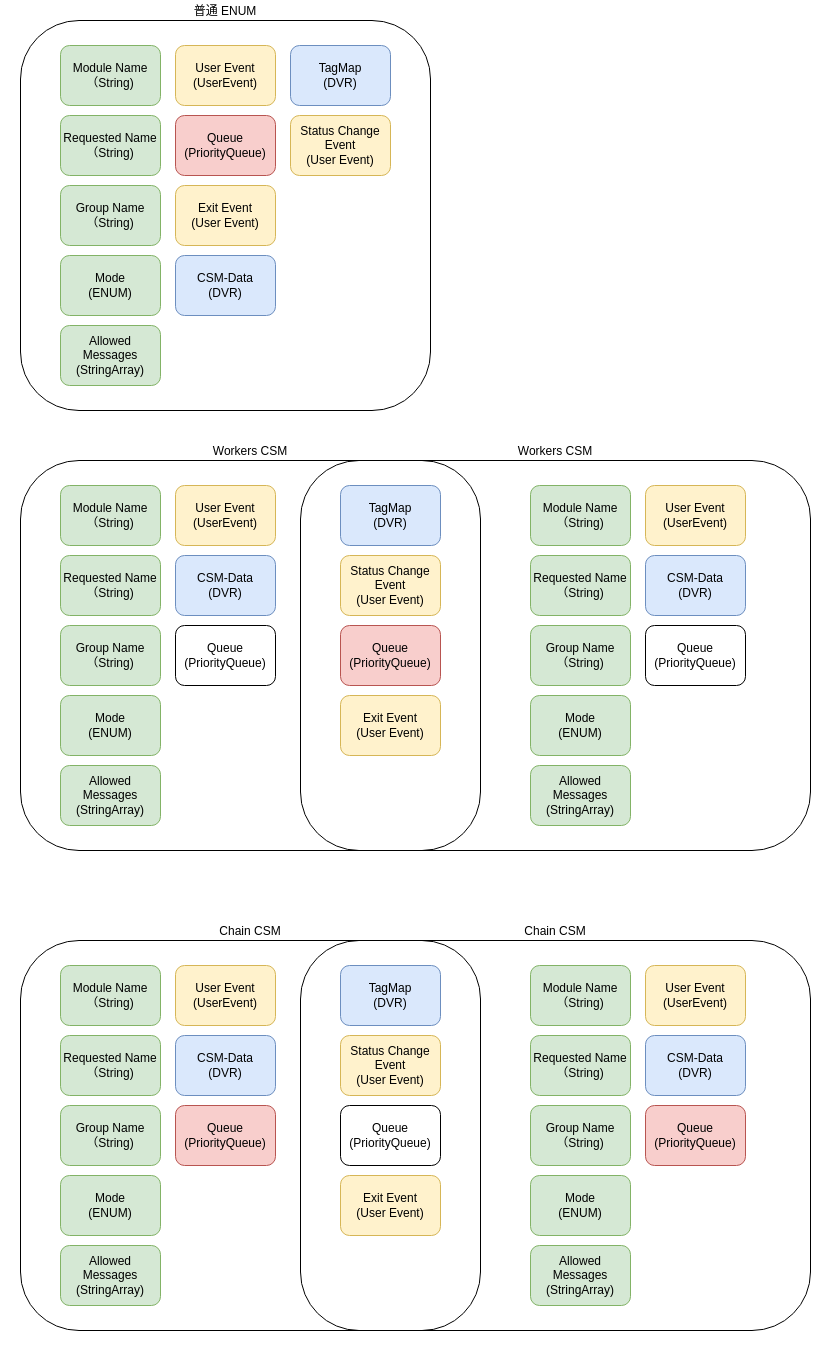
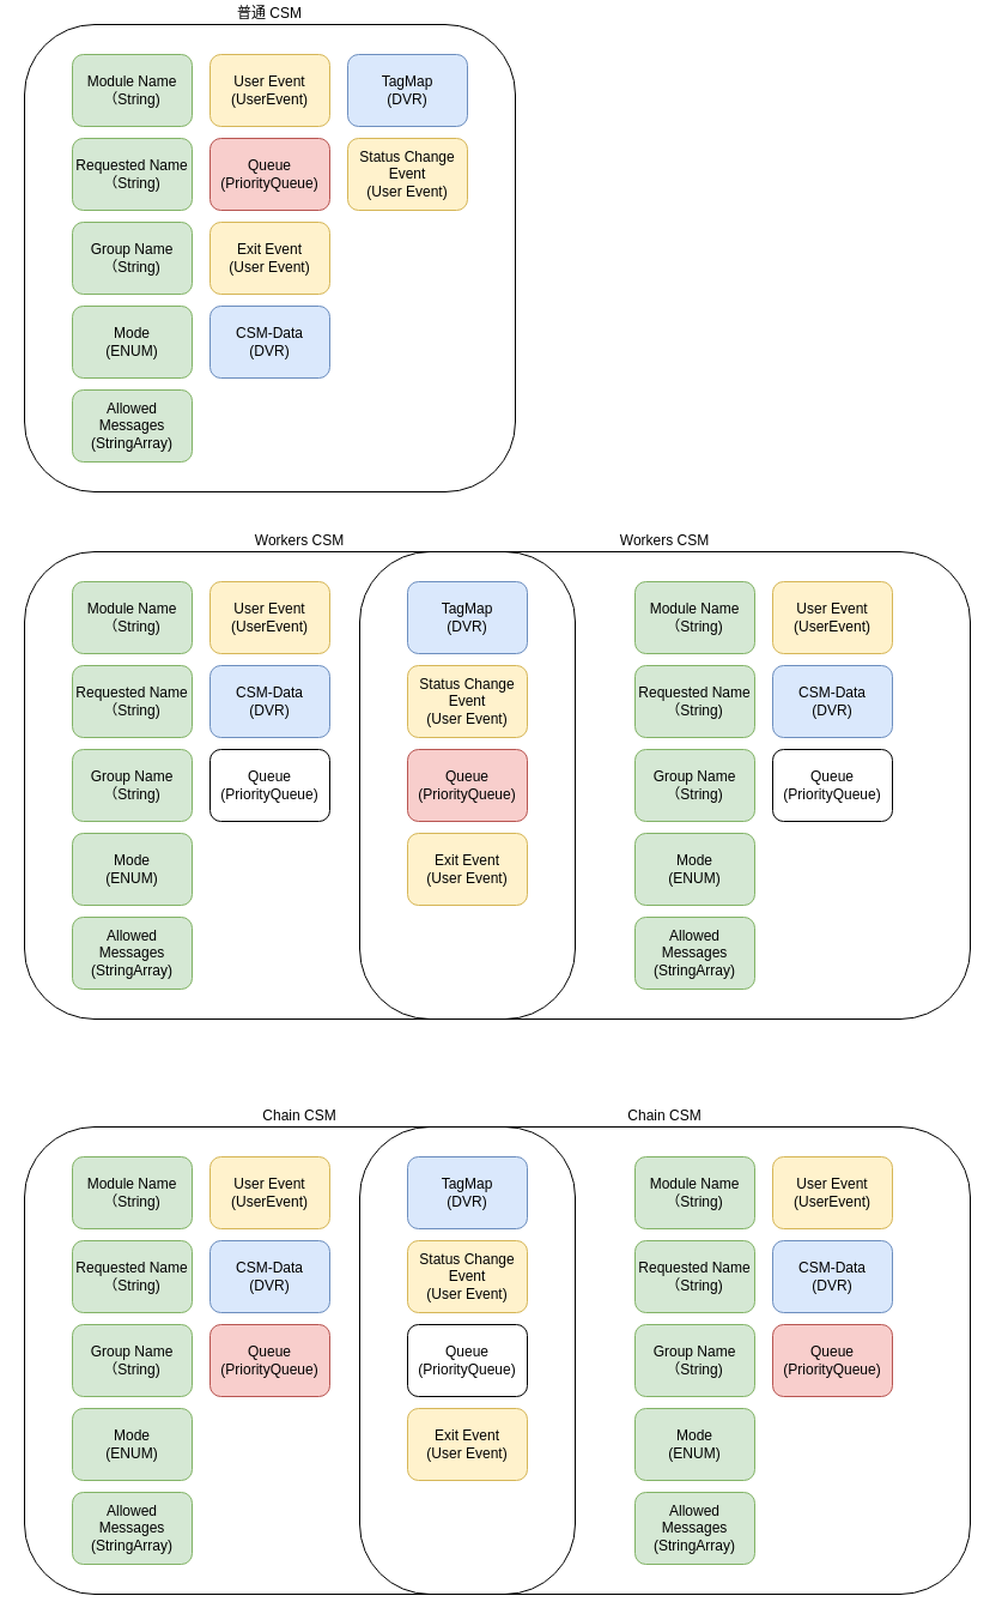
  <mxCell id="0" />
  <mxCell id="1" parent="0" />
  <mxCell id="2" value="Workers CSM" style="rounded=1;whiteSpace=wrap;html=1;labelPosition=center;verticalLabelPosition=top;align=center;verticalAlign=bottom;fillColor=none;" parent="1" vertex="1"><mxGeometry x="20" y="460" width="460" height="390" as="geometry" /></mxCell>
  <mxCell id="3" value="Workers CSM" style="rounded=1;whiteSpace=wrap;html=1;labelPosition=center;verticalLabelPosition=top;align=center;verticalAlign=bottom;fillColor=none;" parent="1" vertex="1"><mxGeometry x="300" y="460" width="510" height="390" as="geometry" /></mxCell>
  <mxCell id="4" value="Chain CSM" style="rounded=1;whiteSpace=wrap;html=1;labelPosition=center;verticalLabelPosition=top;align=center;verticalAlign=bottom;fillColor=none;" parent="1" vertex="1"><mxGeometry x="20" y="940" width="460" height="390" as="geometry" /></mxCell>
  <mxCell id="5" value="Chain CSM" style="rounded=1;whiteSpace=wrap;html=1;labelPosition=center;verticalLabelPosition=top;align=center;verticalAlign=bottom;fillColor=none;" parent="1" vertex="1"><mxGeometry x="300" y="940" width="510" height="390" as="geometry" /></mxCell>
- <mxCell id="6" value="普通 ENUM" style="rounded=1;whiteSpace=wrap;html=1;labelPosition=center;verticalLabelPosition=top;align=center;verticalAlign=bottom;" parent="1" vertex="1"><mxGeometry x="20" y="20" width="410" height="390" as="geometry" /></mxCell>
+ <mxCell id="6" value="普通 CSM" style="rounded=1;whiteSpace=wrap;html=1;labelPosition=center;verticalLabelPosition=top;align=center;verticalAlign=bottom;" parent="1" vertex="1"><mxGeometry x="20" y="20" width="410" height="390" as="geometry" /></mxCell>
  <mxCell id="7" value="Queue&lt;br&gt;(PriorityQueue)" style="rounded=1;whiteSpace=wrap;html=1;fillColor=#f8cecc;strokeColor=#b85450;" parent="1" vertex="1"><mxGeometry x="175" y="115" width="100" height="60" as="geometry" /></mxCell>
  <mxCell id="8" value="User Event&lt;br&gt;(UserEvent)" style="rounded=1;whiteSpace=wrap;html=1;fillColor=#fff2cc;strokeColor=#d6b656;" parent="1" vertex="1"><mxGeometry x="175" y="45" width="100" height="60" as="geometry" /></mxCell>
  <mxCell id="9" value="Status Change Event&lt;br&gt;(User Event)" style="rounded=1;whiteSpace=wrap;html=1;fillColor=#fff2cc;strokeColor=#d6b656;" parent="1" vertex="1"><mxGeometry x="290" y="115" width="100" height="60" as="geometry" /></mxCell>
  <mxCell id="10" value="TagMap&lt;br&gt;(DVR)" style="rounded=1;whiteSpace=wrap;html=1;fillColor=#dae8fc;strokeColor=#6c8ebf;" parent="1" vertex="1"><mxGeometry x="290" y="45" width="100" height="60" as="geometry" /></mxCell>
  <mxCell id="11" value="CSM-Data&lt;br&gt;(DVR)" style="rounded=1;whiteSpace=wrap;html=1;fillColor=#dae8fc;strokeColor=#6c8ebf;" parent="1" vertex="1"><mxGeometry x="175" y="255" width="100" height="60" as="geometry" /></mxCell>
  <mxCell id="12" value="Exit Event&lt;br&gt;(User Event)" style="rounded=1;whiteSpace=wrap;html=1;fillColor=#fff2cc;strokeColor=#d6b656;" parent="1" vertex="1"><mxGeometry x="175" y="185" width="100" height="60" as="geometry" /></mxCell>
  <mxCell id="13" value="Allowed Messages&lt;br&gt;(StringArray)" style="rounded=1;whiteSpace=wrap;html=1;fillColor=#d5e8d4;strokeColor=#82b366;" parent="1" vertex="1"><mxGeometry x="60" y="325" width="100" height="60" as="geometry" /></mxCell>
  <mxCell id="14" value="Module Name&lt;br&gt;（String)" style="rounded=1;whiteSpace=wrap;html=1;fillColor=#d5e8d4;strokeColor=#82b366;" parent="1" vertex="1"><mxGeometry x="60" y="45" width="100" height="60" as="geometry" /></mxCell>
  <mxCell id="15" value="Requested Name（String)" style="rounded=1;whiteSpace=wrap;html=1;fillColor=#d5e8d4;strokeColor=#82b366;" parent="1" vertex="1"><mxGeometry x="60" y="115" width="100" height="60" as="geometry" /></mxCell>
  <mxCell id="16" value="Group Name&lt;br&gt;（String)" style="rounded=1;whiteSpace=wrap;html=1;fillColor=#d5e8d4;strokeColor=#82b366;" parent="1" vertex="1"><mxGeometry x="60" y="185" width="100" height="60" as="geometry" /></mxCell>
  <mxCell id="17" value="Mode&lt;br&gt;(ENUM)" style="rounded=1;whiteSpace=wrap;html=1;fillColor=#d5e8d4;strokeColor=#82b366;" parent="1" vertex="1"><mxGeometry x="60" y="255" width="100" height="60" as="geometry" /></mxCell>
  <mxCell id="18" value="Queue&lt;br&gt;(PriorityQueue)" style="rounded=1;whiteSpace=wrap;html=1;fillColor=#f8cecc;strokeColor=#b85450;" parent="1" vertex="1"><mxGeometry x="340" y="625" width="100" height="60" as="geometry" /></mxCell>
  <mxCell id="19" value="User Event&lt;br&gt;(UserEvent)" style="rounded=1;whiteSpace=wrap;html=1;fillColor=#fff2cc;strokeColor=#d6b656;" parent="1" vertex="1"><mxGeometry x="175" y="485" width="100" height="60" as="geometry" /></mxCell>
  <mxCell id="20" value="Status Change Event&lt;br&gt;(User Event)" style="rounded=1;whiteSpace=wrap;html=1;fillColor=#fff2cc;strokeColor=#d6b656;" parent="1" vertex="1"><mxGeometry x="340" y="555" width="100" height="60" as="geometry" /></mxCell>
  <mxCell id="21" value="TagMap&lt;br&gt;(DVR)" style="rounded=1;whiteSpace=wrap;html=1;fillColor=#dae8fc;strokeColor=#6c8ebf;" parent="1" vertex="1"><mxGeometry x="340" y="485" width="100" height="60" as="geometry" /></mxCell>
  <mxCell id="22" value="CSM-Data&lt;br&gt;(DVR)" style="rounded=1;whiteSpace=wrap;html=1;fillColor=#dae8fc;strokeColor=#6c8ebf;" parent="1" vertex="1"><mxGeometry x="175" y="555" width="100" height="60" as="geometry" /></mxCell>
  <mxCell id="23" value="Exit Event&lt;br&gt;(User Event)" style="rounded=1;whiteSpace=wrap;html=1;fillColor=#fff2cc;strokeColor=#d6b656;" parent="1" vertex="1"><mxGeometry x="340" y="695" width="100" height="60" as="geometry" /></mxCell>
  <mxCell id="24" value="Allowed Messages&lt;br&gt;(StringArray)" style="rounded=1;whiteSpace=wrap;html=1;fillColor=#d5e8d4;strokeColor=#82b366;" parent="1" vertex="1"><mxGeometry x="60" y="765" width="100" height="60" as="geometry" /></mxCell>
  <mxCell id="25" value="Module Name&lt;br&gt;（String)" style="rounded=1;whiteSpace=wrap;html=1;fillColor=#d5e8d4;strokeColor=#82b366;" parent="1" vertex="1"><mxGeometry x="60" y="485" width="100" height="60" as="geometry" /></mxCell>
  <mxCell id="26" value="Requested Name（String)" style="rounded=1;whiteSpace=wrap;html=1;fillColor=#d5e8d4;strokeColor=#82b366;" parent="1" vertex="1"><mxGeometry x="60" y="555" width="100" height="60" as="geometry" /></mxCell>
  <mxCell id="27" value="Group Name&lt;br&gt;（String)" style="rounded=1;whiteSpace=wrap;html=1;fillColor=#d5e8d4;strokeColor=#82b366;" parent="1" vertex="1"><mxGeometry x="60" y="625" width="100" height="60" as="geometry" /></mxCell>
  <mxCell id="28" value="Mode&lt;br&gt;(ENUM)" style="rounded=1;whiteSpace=wrap;html=1;fillColor=#d5e8d4;strokeColor=#82b366;" parent="1" vertex="1"><mxGeometry x="60" y="695" width="100" height="60" as="geometry" /></mxCell>
  <mxCell id="29" value="User Event&lt;br&gt;(UserEvent)" style="rounded=1;whiteSpace=wrap;html=1;fillColor=#fff2cc;strokeColor=#d6b656;" parent="1" vertex="1"><mxGeometry x="645" y="485" width="100" height="60" as="geometry" /></mxCell>
  <mxCell id="30" value="CSM-Data&lt;br&gt;(DVR)" style="rounded=1;whiteSpace=wrap;html=1;fillColor=#dae8fc;strokeColor=#6c8ebf;" parent="1" vertex="1"><mxGeometry x="645" y="555" width="100" height="60" as="geometry" /></mxCell>
  <mxCell id="31" value="Allowed Messages&lt;br&gt;(StringArray)" style="rounded=1;whiteSpace=wrap;html=1;fillColor=#d5e8d4;strokeColor=#82b366;" parent="1" vertex="1"><mxGeometry x="530" y="765" width="100" height="60" as="geometry" /></mxCell>
  <mxCell id="32" value="Module Name&lt;br&gt;（String)" style="rounded=1;whiteSpace=wrap;html=1;fillColor=#d5e8d4;strokeColor=#82b366;" parent="1" vertex="1"><mxGeometry x="530" y="485" width="100" height="60" as="geometry" /></mxCell>
  <mxCell id="33" value="Requested Name（String)" style="rounded=1;whiteSpace=wrap;html=1;fillColor=#d5e8d4;strokeColor=#82b366;" parent="1" vertex="1"><mxGeometry x="530" y="555" width="100" height="60" as="geometry" /></mxCell>
  <mxCell id="34" value="Group Name&lt;br&gt;（String)" style="rounded=1;whiteSpace=wrap;html=1;fillColor=#d5e8d4;strokeColor=#82b366;" parent="1" vertex="1"><mxGeometry x="530" y="625" width="100" height="60" as="geometry" /></mxCell>
  <mxCell id="35" value="Mode&lt;br&gt;(ENUM)" style="rounded=1;whiteSpace=wrap;html=1;fillColor=#d5e8d4;strokeColor=#82b366;" parent="1" vertex="1"><mxGeometry x="530" y="695" width="100" height="60" as="geometry" /></mxCell>
  <mxCell id="36" value="Queue&lt;br&gt;(PriorityQueue)" style="rounded=1;whiteSpace=wrap;html=1;fillColor=#f8cecc;strokeColor=#b85450;" parent="1" vertex="1"><mxGeometry x="175" y="1105" width="100" height="60" as="geometry" /></mxCell>
  <mxCell id="37" value="User Event&lt;br&gt;(UserEvent)" style="rounded=1;whiteSpace=wrap;html=1;fillColor=#fff2cc;strokeColor=#d6b656;" parent="1" vertex="1"><mxGeometry x="175" y="965" width="100" height="60" as="geometry" /></mxCell>
  <mxCell id="38" value="Status Change Event&lt;br&gt;(User Event)" style="rounded=1;whiteSpace=wrap;html=1;fillColor=#fff2cc;strokeColor=#d6b656;" parent="1" vertex="1"><mxGeometry x="340" y="1035" width="100" height="60" as="geometry" /></mxCell>
  <mxCell id="39" value="TagMap&lt;br&gt;(DVR)" style="rounded=1;whiteSpace=wrap;html=1;fillColor=#dae8fc;strokeColor=#6c8ebf;" parent="1" vertex="1"><mxGeometry x="340" y="965" width="100" height="60" as="geometry" /></mxCell>
  <mxCell id="40" value="CSM-Data&lt;br&gt;(DVR)" style="rounded=1;whiteSpace=wrap;html=1;fillColor=#dae8fc;strokeColor=#6c8ebf;" parent="1" vertex="1"><mxGeometry x="175" y="1035" width="100" height="60" as="geometry" /></mxCell>
  <mxCell id="41" value="Exit Event&lt;br&gt;(User Event)" style="rounded=1;whiteSpace=wrap;html=1;fillColor=#fff2cc;strokeColor=#d6b656;" parent="1" vertex="1"><mxGeometry x="340" y="1175" width="100" height="60" as="geometry" /></mxCell>
  <mxCell id="42" value="Allowed Messages&lt;br&gt;(StringArray)" style="rounded=1;whiteSpace=wrap;html=1;fillColor=#d5e8d4;strokeColor=#82b366;" parent="1" vertex="1"><mxGeometry x="60" y="1245" width="100" height="60" as="geometry" /></mxCell>
  <mxCell id="43" value="Module Name&lt;br&gt;（String)" style="rounded=1;whiteSpace=wrap;html=1;fillColor=#d5e8d4;strokeColor=#82b366;" parent="1" vertex="1"><mxGeometry x="60" y="965" width="100" height="60" as="geometry" /></mxCell>
  <mxCell id="44" value="Requested Name（String)" style="rounded=1;whiteSpace=wrap;html=1;fillColor=#d5e8d4;strokeColor=#82b366;" parent="1" vertex="1"><mxGeometry x="60" y="1035" width="100" height="60" as="geometry" /></mxCell>
  <mxCell id="45" value="Group Name&lt;br&gt;（String)" style="rounded=1;whiteSpace=wrap;html=1;fillColor=#d5e8d4;strokeColor=#82b366;" parent="1" vertex="1"><mxGeometry x="60" y="1105" width="100" height="60" as="geometry" /></mxCell>
  <mxCell id="46" value="Mode&lt;br&gt;(ENUM)" style="rounded=1;whiteSpace=wrap;html=1;fillColor=#d5e8d4;strokeColor=#82b366;" parent="1" vertex="1"><mxGeometry x="60" y="1175" width="100" height="60" as="geometry" /></mxCell>
  <mxCell id="47" value="User Event&lt;br&gt;(UserEvent)" style="rounded=1;whiteSpace=wrap;html=1;fillColor=#fff2cc;strokeColor=#d6b656;" parent="1" vertex="1"><mxGeometry x="645" y="965" width="100" height="60" as="geometry" /></mxCell>
  <mxCell id="48" value="CSM-Data&lt;br&gt;(DVR)" style="rounded=1;whiteSpace=wrap;html=1;fillColor=#dae8fc;strokeColor=#6c8ebf;" parent="1" vertex="1"><mxGeometry x="645" y="1035" width="100" height="60" as="geometry" /></mxCell>
  <mxCell id="49" value="Allowed Messages&lt;br&gt;(StringArray)" style="rounded=1;whiteSpace=wrap;html=1;fillColor=#d5e8d4;strokeColor=#82b366;" parent="1" vertex="1"><mxGeometry x="530" y="1245" width="100" height="60" as="geometry" /></mxCell>
  <mxCell id="50" value="Module Name&lt;br&gt;（String)" style="rounded=1;whiteSpace=wrap;html=1;fillColor=#d5e8d4;strokeColor=#82b366;" parent="1" vertex="1"><mxGeometry x="530" y="965" width="100" height="60" as="geometry" /></mxCell>
  <mxCell id="51" value="Requested Name（String)" style="rounded=1;whiteSpace=wrap;html=1;fillColor=#d5e8d4;strokeColor=#82b366;" parent="1" vertex="1"><mxGeometry x="530" y="1035" width="100" height="60" as="geometry" /></mxCell>
  <mxCell id="52" value="Group Name&lt;br&gt;（String)" style="rounded=1;whiteSpace=wrap;html=1;fillColor=#d5e8d4;strokeColor=#82b366;" parent="1" vertex="1"><mxGeometry x="530" y="1105" width="100" height="60" as="geometry" /></mxCell>
  <mxCell id="53" value="Mode&lt;br&gt;(ENUM)" style="rounded=1;whiteSpace=wrap;html=1;fillColor=#d5e8d4;strokeColor=#82b366;" parent="1" vertex="1"><mxGeometry x="530" y="1175" width="100" height="60" as="geometry" /></mxCell>
  <mxCell id="54" value="Queue&lt;br&gt;(PriorityQueue)" style="rounded=1;whiteSpace=wrap;html=1;fillColor=#f8cecc;strokeColor=#b85450;" parent="1" vertex="1"><mxGeometry x="645" y="1105" width="100" height="60" as="geometry" /></mxCell>
  <mxCell id="55" value="Queue&lt;br&gt;(PriorityQueue)" style="rounded=1;whiteSpace=wrap;html=1;" parent="1" vertex="1"><mxGeometry x="340" y="1105" width="100" height="60" as="geometry" /></mxCell>
  <mxCell id="56" value="Queue&lt;br&gt;(PriorityQueue)" style="rounded=1;whiteSpace=wrap;html=1;" parent="1" vertex="1"><mxGeometry x="175" y="625" width="100" height="60" as="geometry" /></mxCell>
  <mxCell id="57" value="Queue&lt;br&gt;(PriorityQueue)" style="rounded=1;whiteSpace=wrap;html=1;" parent="1" vertex="1"><mxGeometry x="645" y="625" width="100" height="60" as="geometry" /></mxCell>
